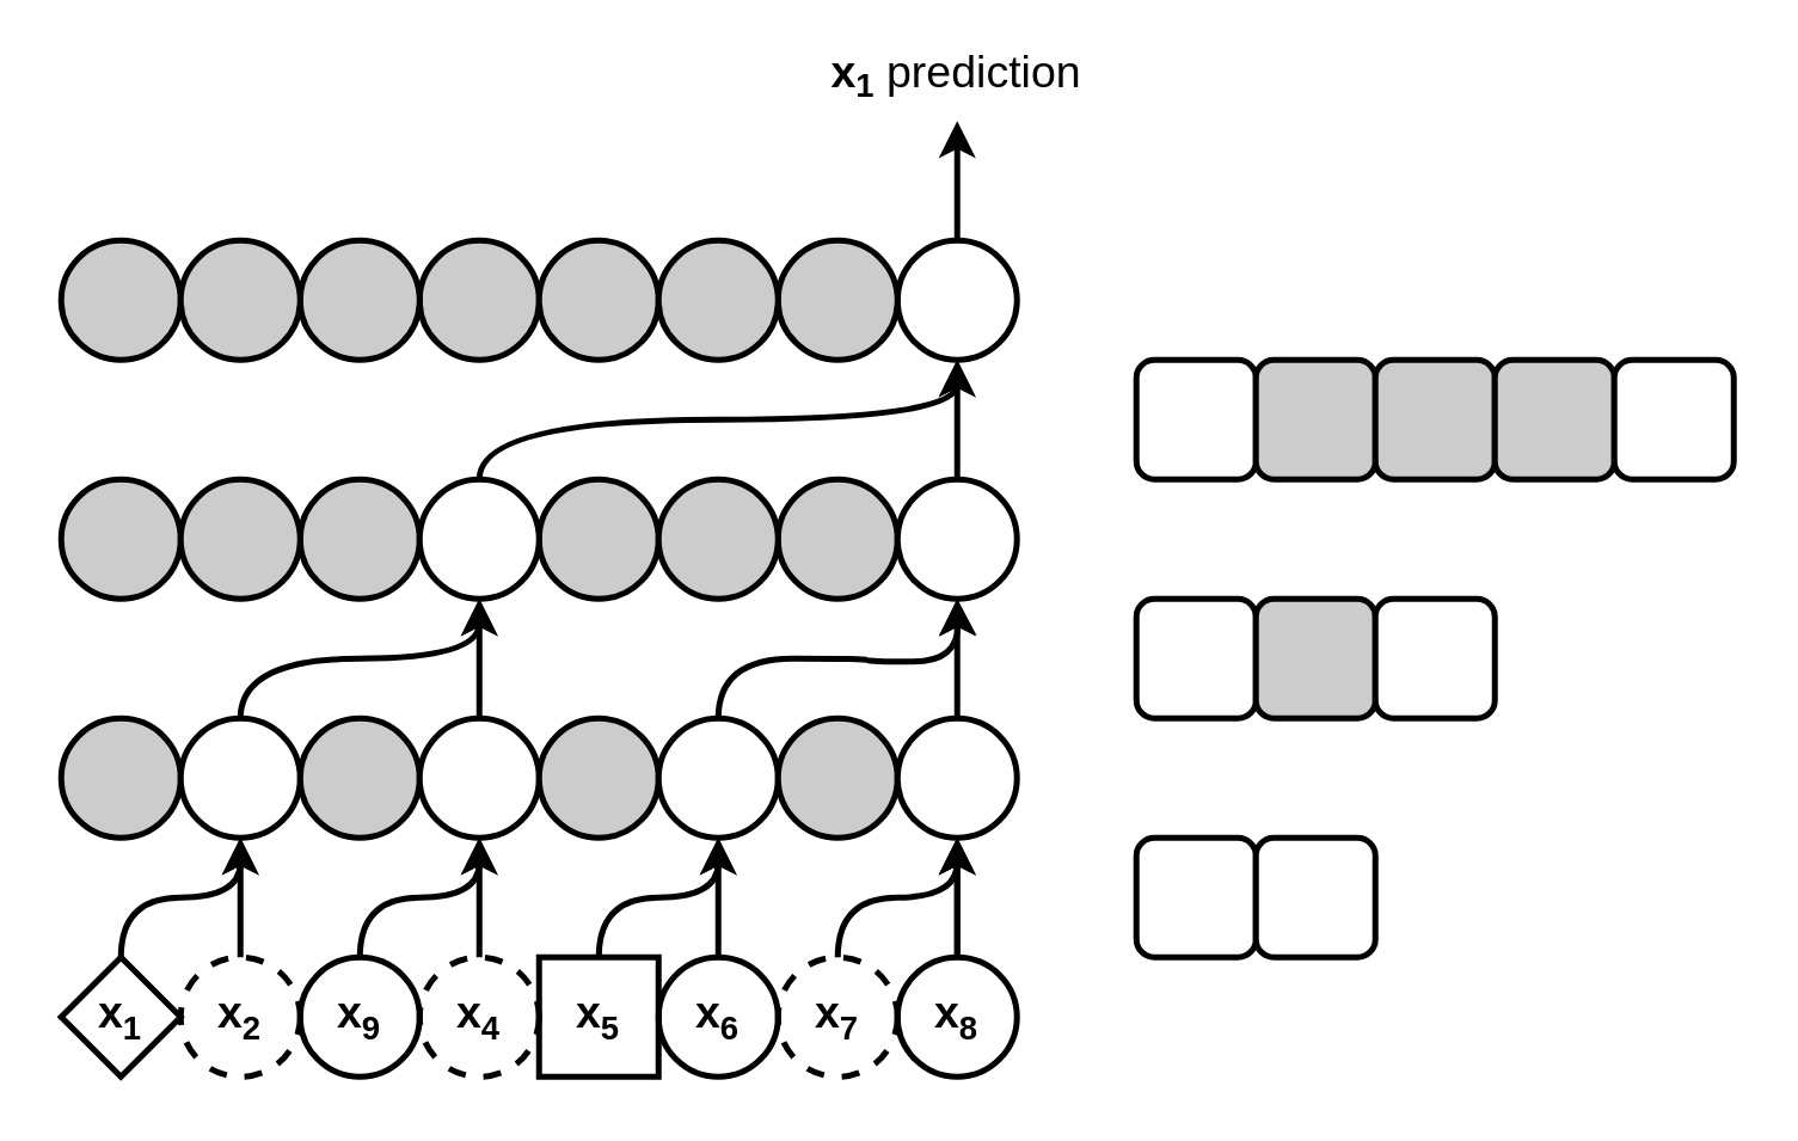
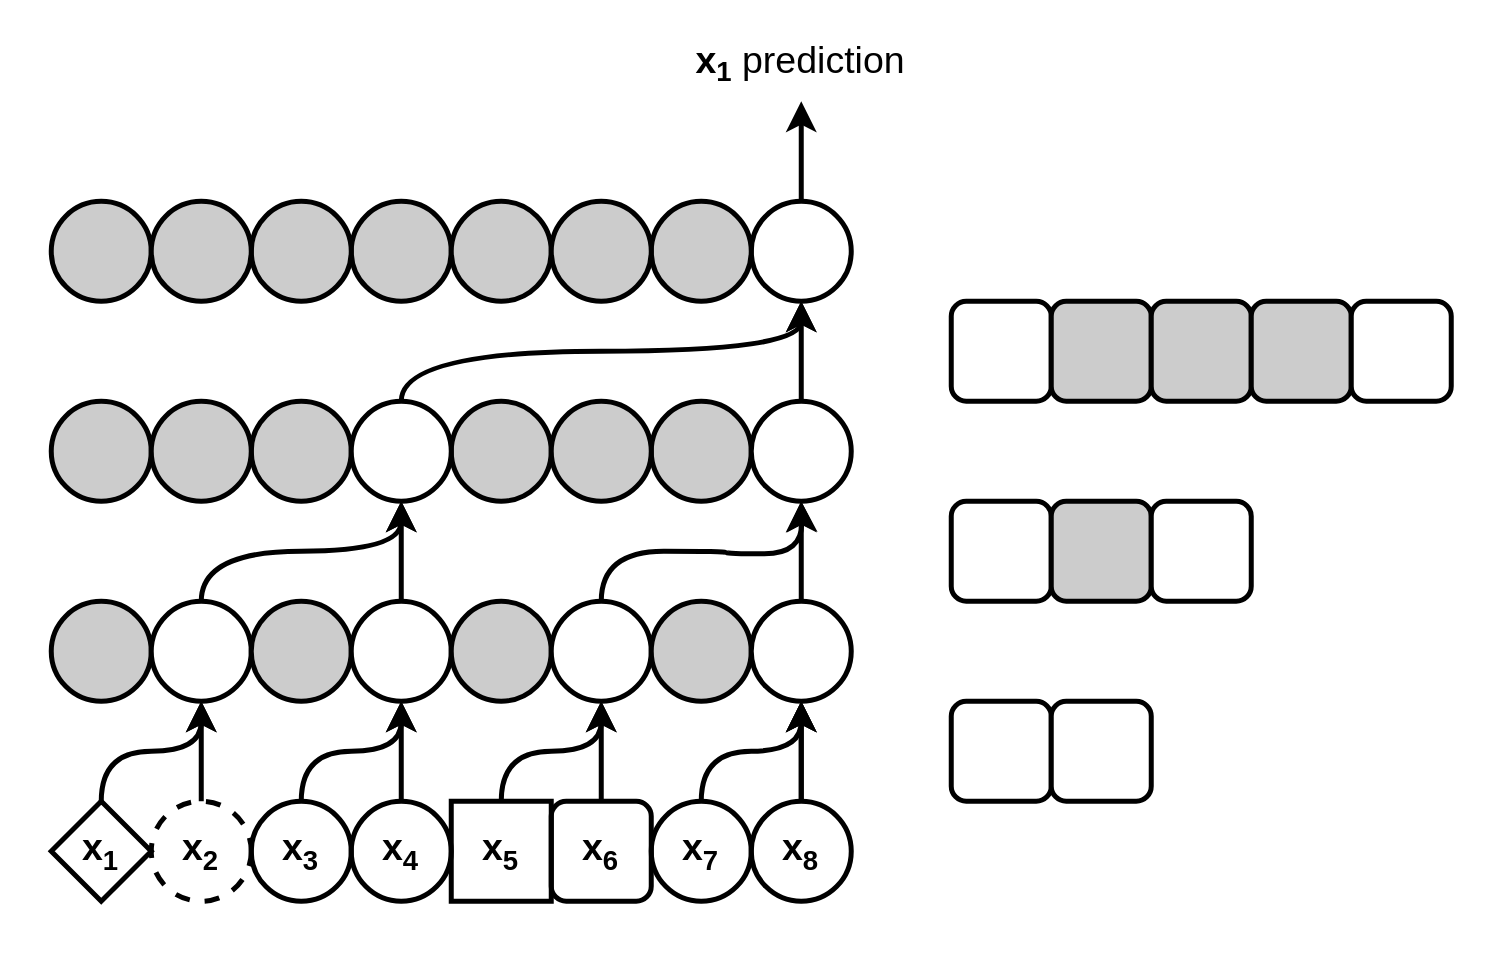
  <mxCell id="0" />
  <mxCell id="1" parent="0" />
  <mxCell id="2" value="" style="rounded=1;whiteSpace=wrap;html=1;strokeWidth=2;" vertex="1" parent="1"><mxGeometry x="380" y="280" width="40" height="40" as="geometry" /></mxCell>
  <mxCell id="3" value="" style="rounded=1;whiteSpace=wrap;html=1;strokeWidth=2;" vertex="1" parent="1"><mxGeometry x="420" y="280" width="40" height="40" as="geometry" /></mxCell>
  <mxCell id="4" value="" style="ellipse;whiteSpace=wrap;html=1;aspect=fixed;strokeWidth=2;fillColor=#CCCCCC;" vertex="1" parent="1"><mxGeometry x="20" y="240" width="40" height="40" as="geometry" /></mxCell>
  <mxCell id="5" style="edgeStyle=orthogonalEdgeStyle;curved=1;rounded=0;orthogonalLoop=1;jettySize=auto;html=1;exitX=0.5;exitY=0;exitDx=0;exitDy=0;entryX=0.5;entryY=1;entryDx=0;entryDy=0;strokeWidth=2;" edge="1" parent="1" source="6" target="22"><mxGeometry relative="1" as="geometry" /></mxCell>
  <mxCell id="6" value="" style="ellipse;whiteSpace=wrap;html=1;aspect=fixed;strokeWidth=2;" vertex="1" parent="1"><mxGeometry x="60" y="240" width="40" height="40" as="geometry" /></mxCell>
  <mxCell id="7" value="" style="ellipse;whiteSpace=wrap;html=1;aspect=fixed;strokeWidth=2;gradientColor=none;fillColor=#CCCCCC;" vertex="1" parent="1"><mxGeometry x="20" y="160" width="40" height="40" as="geometry" /></mxCell>
  <mxCell id="8" value="" style="rounded=1;whiteSpace=wrap;html=1;strokeWidth=2;" vertex="1" parent="1"><mxGeometry x="380" y="200" width="40" height="40" as="geometry" /></mxCell>
  <mxCell id="9" value="" style="rounded=1;whiteSpace=wrap;html=1;strokeWidth=2;fillColor=#CCCCCC;" vertex="1" parent="1"><mxGeometry x="420" y="200" width="40" height="40" as="geometry" /></mxCell>
  <mxCell id="10" value="" style="rounded=1;whiteSpace=wrap;html=1;strokeWidth=2;" vertex="1" parent="1"><mxGeometry x="460" y="200" width="40" height="40" as="geometry" /></mxCell>
  <mxCell id="11" value="" style="rounded=1;whiteSpace=wrap;html=1;strokeWidth=2;" vertex="1" parent="1"><mxGeometry x="380" y="120" width="40" height="40" as="geometry" /></mxCell>
  <mxCell id="12" value="" style="rounded=1;whiteSpace=wrap;html=1;strokeWidth=2;fillColor=#CCCCCC;" vertex="1" parent="1"><mxGeometry x="420" y="120" width="40" height="40" as="geometry" /></mxCell>
  <mxCell id="13" value="" style="rounded=1;whiteSpace=wrap;html=1;strokeWidth=2;fillColor=#CCCCCC;" vertex="1" parent="1"><mxGeometry x="460" y="120" width="40" height="40" as="geometry" /></mxCell>
  <mxCell id="14" value="" style="rounded=1;whiteSpace=wrap;html=1;strokeWidth=2;fillColor=#CCCCCC;" vertex="1" parent="1"><mxGeometry x="500" y="120" width="40" height="40" as="geometry" /></mxCell>
  <mxCell id="15" value="" style="rounded=1;whiteSpace=wrap;html=1;strokeWidth=2;" vertex="1" parent="1"><mxGeometry x="540" y="120" width="40" height="40" as="geometry" /></mxCell>
  <mxCell id="16" value="" style="ellipse;whiteSpace=wrap;html=1;aspect=fixed;strokeWidth=2;gradientColor=none;fillColor=#CCCCCC;" vertex="1" parent="1"><mxGeometry x="100" y="160" width="40" height="40" as="geometry" /></mxCell>
  <mxCell id="17" value="" style="ellipse;whiteSpace=wrap;html=1;aspect=fixed;strokeWidth=2;gradientColor=none;fillColor=#CCCCCC;" vertex="1" parent="1"><mxGeometry x="60" y="160" width="40" height="40" as="geometry" /></mxCell>
  <mxCell id="18" value="" style="ellipse;whiteSpace=wrap;html=1;aspect=fixed;strokeWidth=2;gradientColor=none;fillColor=#CCCCCC;" vertex="1" parent="1"><mxGeometry x="180" y="160" width="40" height="40" as="geometry" /></mxCell>
  <mxCell id="19" value="" style="ellipse;whiteSpace=wrap;html=1;aspect=fixed;strokeWidth=2;gradientColor=none;fillColor=#CCCCCC;" vertex="1" parent="1"><mxGeometry x="260" y="160" width="40" height="40" as="geometry" /></mxCell>
  <mxCell id="20" value="" style="ellipse;whiteSpace=wrap;html=1;aspect=fixed;strokeWidth=2;gradientColor=none;fillColor=#CCCCCC;" vertex="1" parent="1"><mxGeometry x="220" y="160" width="40" height="40" as="geometry" /></mxCell>
  <mxCell id="21" style="edgeStyle=orthogonalEdgeStyle;curved=1;rounded=0;orthogonalLoop=1;jettySize=auto;html=1;exitX=0.5;exitY=0;exitDx=0;exitDy=0;entryX=0.5;entryY=1;entryDx=0;entryDy=0;strokeWidth=2;" edge="1" parent="1" source="22" target="26"><mxGeometry relative="1" as="geometry" /></mxCell>
  <mxCell id="22" value="" style="ellipse;whiteSpace=wrap;html=1;aspect=fixed;strokeWidth=2;" vertex="1" parent="1"><mxGeometry x="140" y="160" width="40" height="40" as="geometry" /></mxCell>
  <mxCell id="23" style="edgeStyle=orthogonalEdgeStyle;curved=1;rounded=0;orthogonalLoop=1;jettySize=auto;html=1;exitX=0.5;exitY=0;exitDx=0;exitDy=0;entryX=0.5;entryY=1;entryDx=0;entryDy=0;strokeWidth=2;" edge="1" parent="1" source="24" target="26"><mxGeometry relative="1" as="geometry" /></mxCell>
  <mxCell id="24" value="" style="ellipse;whiteSpace=wrap;html=1;aspect=fixed;strokeWidth=2;" vertex="1" parent="1"><mxGeometry x="300" y="160" width="40" height="40" as="geometry" /></mxCell>
  <mxCell id="25" style="edgeStyle=orthogonalEdgeStyle;curved=1;rounded=0;orthogonalLoop=1;jettySize=auto;html=1;exitX=0.5;exitY=0;exitDx=0;exitDy=0;strokeWidth=2;" edge="1" parent="1" source="26"><mxGeometry relative="1" as="geometry"><mxPoint x="320" y="40" as="targetPoint" /></mxGeometry></mxCell>
  <mxCell id="26" value="" style="ellipse;whiteSpace=wrap;html=1;aspect=fixed;strokeWidth=2;" vertex="1" parent="1"><mxGeometry x="300" y="80" width="40" height="40" as="geometry" /></mxCell>
  <mxCell id="27" value="" style="ellipse;whiteSpace=wrap;html=1;aspect=fixed;strokeWidth=2;gradientColor=none;fillColor=#CCCCCC;" vertex="1" parent="1"><mxGeometry x="140" y="80" width="40" height="40" as="geometry" /></mxCell>
  <mxCell id="28" value="" style="ellipse;whiteSpace=wrap;html=1;aspect=fixed;strokeWidth=2;gradientColor=none;fillColor=#CCCCCC;" vertex="1" parent="1"><mxGeometry x="20" y="80" width="40" height="40" as="geometry" /></mxCell>
  <mxCell id="29" value="" style="ellipse;whiteSpace=wrap;html=1;aspect=fixed;strokeWidth=2;gradientColor=none;fillColor=#CCCCCC;" vertex="1" parent="1"><mxGeometry x="100" y="80" width="40" height="40" as="geometry" /></mxCell>
  <mxCell id="30" value="" style="ellipse;whiteSpace=wrap;html=1;aspect=fixed;strokeWidth=2;gradientColor=none;fillColor=#CCCCCC;" vertex="1" parent="1"><mxGeometry x="60" y="80" width="40" height="40" as="geometry" /></mxCell>
  <mxCell id="31" value="" style="ellipse;whiteSpace=wrap;html=1;aspect=fixed;strokeWidth=2;gradientColor=none;fillColor=#CCCCCC;" vertex="1" parent="1"><mxGeometry x="180" y="80" width="40" height="40" as="geometry" /></mxCell>
  <mxCell id="32" value="" style="ellipse;whiteSpace=wrap;html=1;aspect=fixed;strokeWidth=2;gradientColor=none;fillColor=#CCCCCC;" vertex="1" parent="1"><mxGeometry x="260" y="80" width="40" height="40" as="geometry" /></mxCell>
  <mxCell id="33" value="" style="ellipse;whiteSpace=wrap;html=1;aspect=fixed;strokeWidth=2;gradientColor=none;fillColor=#CCCCCC;" vertex="1" parent="1"><mxGeometry x="220" y="80" width="40" height="40" as="geometry" /></mxCell>
  <mxCell id="34" value="" style="endArrow=classic;html=1;strokeWidth=2;exitX=0.5;exitY=0;exitDx=0;exitDy=0;entryX=0.5;entryY=1;entryDx=0;entryDy=0;edgeStyle=orthogonalEdgeStyle;curved=1;" edge="1" parent="1" source="51" target="6"><mxGeometry width="50" height="50" relative="1" as="geometry"><mxPoint x="39" y="320" as="sourcePoint" /><mxPoint x="390" y="230" as="targetPoint" /></mxGeometry></mxCell>
  <mxCell id="35" value="" style="endArrow=classic;html=1;strokeWidth=2;exitX=0.5;exitY=0;exitDx=0;exitDy=0;entryX=0.5;entryY=1;entryDx=0;entryDy=0;" edge="1" parent="1" source="52" target="6"><mxGeometry width="50" height="50" relative="1" as="geometry"><mxPoint x="80" y="320" as="sourcePoint" /><mxPoint x="390" y="230" as="targetPoint" /></mxGeometry></mxCell>
  <mxCell id="36" value="" style="ellipse;whiteSpace=wrap;html=1;aspect=fixed;strokeWidth=2;fillColor=#CCCCCC;" vertex="1" parent="1"><mxGeometry x="100" y="240" width="40" height="40" as="geometry" /></mxCell>
  <mxCell id="37" style="edgeStyle=orthogonalEdgeStyle;curved=1;rounded=0;orthogonalLoop=1;jettySize=auto;html=1;exitX=0.5;exitY=0;exitDx=0;exitDy=0;strokeWidth=2;" edge="1" parent="1" source="38"><mxGeometry relative="1" as="geometry"><mxPoint x="160" y="200" as="targetPoint" /></mxGeometry></mxCell>
  <mxCell id="38" value="" style="ellipse;whiteSpace=wrap;html=1;aspect=fixed;strokeWidth=2;" vertex="1" parent="1"><mxGeometry x="140" y="240" width="40" height="40" as="geometry" /></mxCell>
  <mxCell id="39" value="" style="endArrow=classic;html=1;strokeWidth=2;exitX=0.5;exitY=0;exitDx=0;exitDy=0;entryX=0.5;entryY=1;entryDx=0;entryDy=0;edgeStyle=orthogonalEdgeStyle;curved=1;" edge="1" parent="1" source="53" target="38"><mxGeometry width="50" height="50" relative="1" as="geometry"><mxPoint x="119" y="320" as="sourcePoint" /><mxPoint x="470" y="230" as="targetPoint" /></mxGeometry></mxCell>
  <mxCell id="40" value="" style="endArrow=classic;html=1;strokeWidth=2;exitX=0.5;exitY=0;exitDx=0;exitDy=0;entryX=0.5;entryY=1;entryDx=0;entryDy=0;" edge="1" parent="1" source="54" target="38"><mxGeometry width="50" height="50" relative="1" as="geometry"><mxPoint x="160" y="320" as="sourcePoint" /><mxPoint x="470" y="230" as="targetPoint" /></mxGeometry></mxCell>
  <mxCell id="41" value="" style="ellipse;whiteSpace=wrap;html=1;aspect=fixed;strokeWidth=2;fillColor=#CCCCCC;" vertex="1" parent="1"><mxGeometry x="180" y="240" width="40" height="40" as="geometry" /></mxCell>
  <mxCell id="42" style="rounded=0;orthogonalLoop=1;jettySize=auto;html=1;exitX=0.5;exitY=0;exitDx=0;exitDy=0;strokeWidth=2;edgeStyle=orthogonalEdgeStyle;curved=1;" edge="1" parent="1" source="43"><mxGeometry relative="1" as="geometry"><mxPoint x="320" y="200" as="targetPoint" /></mxGeometry></mxCell>
  <mxCell id="43" value="" style="ellipse;whiteSpace=wrap;html=1;aspect=fixed;strokeWidth=2;" vertex="1" parent="1"><mxGeometry x="220" y="240" width="40" height="40" as="geometry" /></mxCell>
  <mxCell id="44" value="" style="endArrow=classic;html=1;strokeWidth=2;exitX=0.5;exitY=0;exitDx=0;exitDy=0;entryX=0.5;entryY=1;entryDx=0;entryDy=0;edgeStyle=orthogonalEdgeStyle;curved=1;" edge="1" parent="1" source="55" target="43"><mxGeometry width="50" height="50" relative="1" as="geometry"><mxPoint x="199" y="320" as="sourcePoint" /><mxPoint x="550" y="230" as="targetPoint" /></mxGeometry></mxCell>
  <mxCell id="45" value="" style="endArrow=classic;html=1;strokeWidth=2;exitX=0.5;exitY=0;exitDx=0;exitDy=0;entryX=0.5;entryY=1;entryDx=0;entryDy=0;" edge="1" parent="1" source="56" target="43"><mxGeometry width="50" height="50" relative="1" as="geometry"><mxPoint x="240" y="320" as="sourcePoint" /><mxPoint x="550" y="230" as="targetPoint" /></mxGeometry></mxCell>
  <mxCell id="46" value="" style="ellipse;whiteSpace=wrap;html=1;aspect=fixed;strokeWidth=2;fillColor=#CCCCCC;" vertex="1" parent="1"><mxGeometry x="260" y="240" width="40" height="40" as="geometry" /></mxCell>
  <mxCell id="47" style="edgeStyle=orthogonalEdgeStyle;curved=1;rounded=0;orthogonalLoop=1;jettySize=auto;html=1;exitX=0.5;exitY=0;exitDx=0;exitDy=0;entryX=0.5;entryY=1;entryDx=0;entryDy=0;strokeWidth=2;" edge="1" parent="1" source="48" target="24"><mxGeometry relative="1" as="geometry" /></mxCell>
  <mxCell id="48" value="" style="ellipse;whiteSpace=wrap;html=1;aspect=fixed;strokeWidth=2;" vertex="1" parent="1"><mxGeometry x="300" y="240" width="40" height="40" as="geometry" /></mxCell>
  <mxCell id="49" value="" style="endArrow=classic;html=1;strokeWidth=2;exitX=0.5;exitY=0;exitDx=0;exitDy=0;entryX=0.5;entryY=1;entryDx=0;entryDy=0;edgeStyle=orthogonalEdgeStyle;curved=1;" edge="1" parent="1" source="57" target="48"><mxGeometry width="50" height="50" relative="1" as="geometry"><mxPoint x="279" y="320" as="sourcePoint" /><mxPoint x="630" y="230" as="targetPoint" /></mxGeometry></mxCell>
  <mxCell id="50" value="" style="endArrow=classic;html=1;strokeWidth=2;exitX=0.5;exitY=0;exitDx=0;exitDy=0;exitPerimeter=0;entryX=0.5;entryY=1;entryDx=0;entryDy=0;" edge="1" parent="1" target="48"><mxGeometry width="50" height="50" relative="1" as="geometry"><mxPoint x="320" y="320" as="sourcePoint" /><mxPoint x="630" y="230" as="targetPoint" /></mxGeometry></mxCell>
  <mxCell id="51" value="&lt;b&gt;&lt;span style=&quot;font-size: 15px&quot;&gt;x&lt;/span&gt;&lt;sub&gt;&lt;font style=&quot;font-size: 11px&quot;&gt;1&lt;/font&gt;&lt;/sub&gt;&lt;/b&gt;" style="rhombus;whiteSpace=wrap;html=1;aspect=fixed;strokeColor=#000000;strokeWidth=2;fillColor=none;gradientColor=none;" vertex="1" parent="1"><mxGeometry x="20" y="320" width="40" height="40" as="geometry" /></mxCell>
  <mxCell id="52" value="&lt;b&gt;&lt;span style=&quot;font-size: 15px&quot;&gt;x&lt;/span&gt;&lt;sub&gt;&lt;font style=&quot;font-size: 11px&quot;&gt;2&lt;/font&gt;&lt;/sub&gt;&lt;/b&gt;" style="ellipse;whiteSpace=wrap;html=1;aspect=fixed;strokeColor=#000000;strokeWidth=2;fillColor=none;gradientColor=none;dashed=1;" vertex="1" parent="1"><mxGeometry x="60" y="320" width="40" height="40" as="geometry" /></mxCell>
- <mxCell id="53" value="&lt;b&gt;&lt;span style=&quot;font-size: 15px&quot;&gt;x&lt;/span&gt;&lt;sub&gt;&lt;font style=&quot;font-size: 11px&quot;&gt;9&lt;/font&gt;&lt;/sub&gt;&lt;/b&gt;" style="ellipse;whiteSpace=wrap;html=1;aspect=fixed;strokeColor=#000000;strokeWidth=2;fillColor=none;gradientColor=none;" vertex="1" parent="1"><mxGeometry x="100" y="320" width="40" height="40" as="geometry" /></mxCell>
- <mxCell id="54" value="&lt;b&gt;&lt;span style=&quot;font-size: 15px&quot;&gt;x&lt;/span&gt;&lt;sub&gt;&lt;font style=&quot;font-size: 11px&quot;&gt;4&lt;/font&gt;&lt;/sub&gt;&lt;/b&gt;" style="ellipse;whiteSpace=wrap;html=1;aspect=fixed;strokeColor=#000000;strokeWidth=2;fillColor=none;gradientColor=none;dashed=1;" vertex="1" parent="1"><mxGeometry x="140" y="320" width="40" height="40" as="geometry" /></mxCell>
+ <mxCell id="53" value="&lt;b&gt;&lt;span style=&quot;font-size: 15px&quot;&gt;x&lt;/span&gt;&lt;sub&gt;&lt;font style=&quot;font-size: 11px&quot;&gt;3&lt;/font&gt;&lt;/sub&gt;&lt;/b&gt;" style="ellipse;whiteSpace=wrap;html=1;aspect=fixed;strokeColor=#000000;strokeWidth=2;fillColor=none;gradientColor=none;" vertex="1" parent="1"><mxGeometry x="100" y="320" width="40" height="40" as="geometry" /></mxCell>
+ <mxCell id="54" value="&lt;b&gt;&lt;span style=&quot;font-size: 15px&quot;&gt;x&lt;/span&gt;&lt;sub&gt;&lt;font style=&quot;font-size: 11px&quot;&gt;4&lt;/font&gt;&lt;/sub&gt;&lt;/b&gt;" style="ellipse;whiteSpace=wrap;html=1;aspect=fixed;strokeColor=#000000;strokeWidth=2;fillColor=none;gradientColor=none;" vertex="1" parent="1"><mxGeometry x="140" y="320" width="40" height="40" as="geometry" /></mxCell>
  <mxCell id="55" value="&lt;b&gt;&lt;span style=&quot;font-size: 15px&quot;&gt;x&lt;/span&gt;&lt;sub&gt;&lt;font style=&quot;font-size: 11px&quot;&gt;5&lt;/font&gt;&lt;/sub&gt;&lt;/b&gt;" style="whiteSpace=wrap;html=1;aspect=fixed;strokeColor=#000000;strokeWidth=2;fillColor=none;gradientColor=none;rounded=0;" vertex="1" parent="1"><mxGeometry x="180" y="320" width="40" height="40" as="geometry" /></mxCell>
- <mxCell id="56" value="&lt;b&gt;&lt;span style=&quot;font-size: 15px&quot;&gt;x&lt;/span&gt;&lt;sub&gt;&lt;font style=&quot;font-size: 11px&quot;&gt;6&lt;/font&gt;&lt;/sub&gt;&lt;/b&gt;" style="ellipse;whiteSpace=wrap;html=1;aspect=fixed;strokeColor=#000000;strokeWidth=2;fillColor=none;gradientColor=none;" vertex="1" parent="1"><mxGeometry x="220" y="320" width="40" height="40" as="geometry" /></mxCell>
- <mxCell id="57" value="&lt;b&gt;&lt;span style=&quot;font-size: 15px&quot;&gt;x&lt;/span&gt;&lt;sub&gt;&lt;font style=&quot;font-size: 11px&quot;&gt;7&lt;/font&gt;&lt;/sub&gt;&lt;/b&gt;" style="ellipse;whiteSpace=wrap;html=1;aspect=fixed;strokeColor=#000000;strokeWidth=2;fillColor=none;gradientColor=none;dashed=1;" vertex="1" parent="1"><mxGeometry x="260" y="320" width="40" height="40" as="geometry" /></mxCell>
+ <mxCell id="56" value="&lt;b&gt;&lt;span style=&quot;font-size: 15px&quot;&gt;x&lt;/span&gt;&lt;sub&gt;&lt;font style=&quot;font-size: 11px&quot;&gt;6&lt;/font&gt;&lt;/sub&gt;&lt;/b&gt;" style="whiteSpace=wrap;html=1;aspect=fixed;strokeColor=#000000;strokeWidth=2;fillColor=none;gradientColor=none;rounded=1;" vertex="1" parent="1"><mxGeometry x="220" y="320" width="40" height="40" as="geometry" /></mxCell>
+ <mxCell id="57" value="&lt;b&gt;&lt;span style=&quot;font-size: 15px&quot;&gt;x&lt;/span&gt;&lt;sub&gt;&lt;font style=&quot;font-size: 11px&quot;&gt;7&lt;/font&gt;&lt;/sub&gt;&lt;/b&gt;" style="ellipse;whiteSpace=wrap;html=1;aspect=fixed;strokeColor=#000000;strokeWidth=2;fillColor=none;gradientColor=none;" vertex="1" parent="1"><mxGeometry x="260" y="320" width="40" height="40" as="geometry" /></mxCell>
  <mxCell id="58" value="" style="edgeStyle=orthogonalEdgeStyle;curved=1;rounded=0;orthogonalLoop=1;jettySize=auto;html=1;strokeWidth=2;exitX=0.5;exitY=0;exitDx=0;exitDy=0;" edge="1" parent="1" source="59" target="48"><mxGeometry relative="1" as="geometry" /></mxCell>
  <mxCell id="59" value="&lt;b&gt;&lt;font style=&quot;font-size: 15px&quot;&gt;x&lt;/font&gt;&lt;sub&gt;&lt;font style=&quot;font-size: 11px&quot;&gt;8&lt;/font&gt;&lt;/sub&gt;&lt;/b&gt;" style="ellipse;whiteSpace=wrap;html=1;aspect=fixed;strokeColor=#000000;strokeWidth=2;fillColor=none;gradientColor=none;" vertex="1" parent="1"><mxGeometry x="300" y="320" width="40" height="40" as="geometry" /></mxCell>
  <mxCell id="60" value="&lt;font style=&quot;font-weight: bold ; font-size: 15px&quot;&gt;x&lt;/font&gt;&lt;font&gt;&lt;sub style=&quot;font-weight: bold ; font-size: 11px&quot;&gt;1&lt;/sub&gt;&lt;sub style=&quot;font-weight: bold ; font-size: 15px&quot;&gt;&amp;nbsp;&lt;/sub&gt;&lt;span style=&quot;font-size: 15px&quot;&gt;prediction&lt;/span&gt;&lt;/font&gt;" style="text;html=1;strokeColor=none;fillColor=none;align=center;verticalAlign=middle;whiteSpace=wrap;rounded=0;" vertex="1" parent="1"><mxGeometry x="275" y="20" width="90" height="10" as="geometry" /></mxCell>
